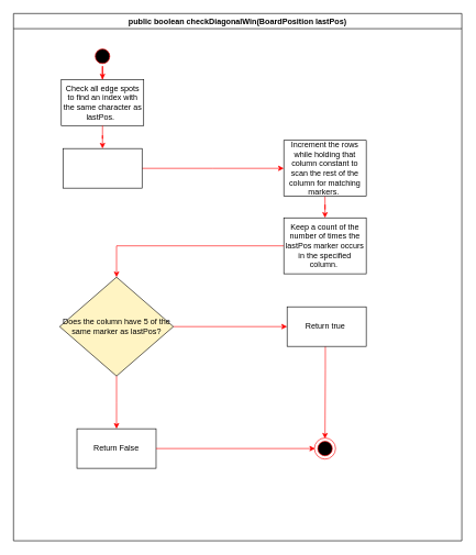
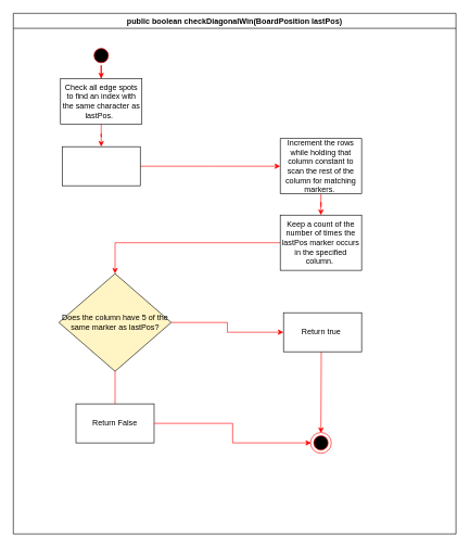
  <mxCell id="0" />
  <mxCell id="1" parent="0" />
  <mxCell id="2" value="public boolean checkDiagonalWin(BoardPosition lastPos)" style="swimlane;whiteSpace=wrap" parent="1" vertex="1"><mxGeometry x="20" y="20" width="680" height="800" as="geometry"><mxRectangle x="530" y="40" width="300" height="23" as="alternateBounds" /></mxGeometry></mxCell>
  <mxCell id="3" value="" style="edgeStyle=orthogonalEdgeStyle;rounded=0;orthogonalLoop=1;jettySize=auto;html=1;strokeColor=#FF0000;" parent="2" source="4" target="8" edge="1"><mxGeometry relative="1" as="geometry" /></mxCell>
  <mxCell id="4" value="" style="ellipse;shape=startState;fillColor=#000000;strokeColor=#ff0000;" parent="2" vertex="1"><mxGeometry x="120" y="49.87" width="30" height="30" as="geometry" /></mxCell>
  <mxCell id="5" value="" style="edgeStyle=orthogonalEdgeStyle;rounded=0;orthogonalLoop=1;jettySize=auto;html=1;entryX=0;entryY=0.5;entryDx=0;entryDy=0;strokeColor=#FF0000;" parent="2" source="7" target="17" edge="1"><mxGeometry relative="1" as="geometry"><mxPoint x="301.25" y="605" as="targetPoint" /></mxGeometry></mxCell>
  <mxCell id="6" value="" style="edgeStyle=orthogonalEdgeStyle;rounded=0;orthogonalLoop=1;jettySize=auto;html=1;strokeColor=#FF0000;" parent="2" source="7" edge="1"><mxGeometry relative="1" as="geometry"><mxPoint x="156.25" y="630" as="targetPoint" /></mxGeometry></mxCell>
  <mxCell id="7" value="Does the column have 5 of the same marker as lastPos?" style="rhombus;whiteSpace=wrap;html=1;fillColor=#FFF4C3;" parent="2" vertex="1"><mxGeometry x="70" y="400" width="172.5" height="150" as="geometry" /></mxCell>
  <mxCell id="8" value="Check all edge spots to find an index with the same character as lastPos.&amp;nbsp;&amp;nbsp;" style="rounded=0;whiteSpace=wrap;html=1;" parent="2" vertex="1"><mxGeometry x="72.5" y="100" width="125" height="70" as="geometry" /></mxCell>
  <mxCell id="9" value="" style="edgeStyle=orthogonalEdgeStyle;rounded=0;orthogonalLoop=1;jettySize=auto;html=1;strokeColor=#FF0000;" parent="2" source="10" target="12" edge="1"><mxGeometry relative="1" as="geometry" /></mxCell>
  <mxCell id="10" value="" style="rounded=0;whiteSpace=wrap;html=1;" parent="2" vertex="1"><mxGeometry x="75" y="204.87" width="120" height="60" as="geometry" /></mxCell>
  <mxCell id="11" value="" style="edgeStyle=orthogonalEdgeStyle;rounded=0;orthogonalLoop=1;jettySize=auto;html=1;strokeColor=#FF0000;" parent="2" source="12" target="14" edge="1"><mxGeometry relative="1" as="geometry" /></mxCell>
  <mxCell id="12" value="Increment the rows while holding that column constant to scan the rest of the column for matching markers.&amp;nbsp;" style="rounded=0;whiteSpace=wrap;html=1;" parent="2" vertex="1"><mxGeometry x="410" y="192.44" width="125" height="84.87" as="geometry" /></mxCell>
  <mxCell id="13" value="" style="edgeStyle=orthogonalEdgeStyle;rounded=0;orthogonalLoop=1;jettySize=auto;html=1;strokeColor=#FF0000;" parent="2" source="14" target="7" edge="1"><mxGeometry relative="1" as="geometry" /></mxCell>
  <mxCell id="14" value="Keep a count of the number of times the lastPos marker occurs in the specified column.&amp;nbsp;" style="rounded=0;whiteSpace=wrap;html=1;" parent="2" vertex="1"><mxGeometry x="410" y="310" width="125" height="84.87" as="geometry" /></mxCell>
  <mxCell id="15" value="" style="edgeStyle=orthogonalEdgeStyle;rounded=0;orthogonalLoop=1;jettySize=auto;html=1;entryX=0.5;entryY=0;entryDx=0;entryDy=0;strokeColor=#FF0000;" parent="2" source="8" target="10" edge="1"><mxGeometry relative="1" as="geometry"><mxPoint x="235" y="210.0" as="sourcePoint" /><mxPoint x="235" y="580" as="targetPoint" /></mxGeometry></mxCell>
  <mxCell id="16" value="" style="edgeStyle=orthogonalEdgeStyle;rounded=0;orthogonalLoop=1;jettySize=auto;html=1;entryX=0.5;entryY=0;entryDx=0;entryDy=0;strokeColor=#FF0000;" parent="2" source="17" target="21" edge="1"><mxGeometry relative="1" as="geometry"><mxPoint x="475" y="585" as="targetPoint" /><Array as="points"><mxPoint x="473" y="540" /><mxPoint x="473" y="540" /></Array></mxGeometry></mxCell>
- <mxCell id="17" value="Return true&amp;nbsp;" style="rounded=0;whiteSpace=wrap;html=1;" parent="2" vertex="1"><mxGeometry x="415" y="445" width="120" height="60" as="geometry" /></mxCell>
- <mxCell id="18" value="Return False" style="rounded=0;whiteSpace=wrap;html=1;" parent="2" vertex="1"><mxGeometry x="96.25" y="630" width="120" height="60" as="geometry" /></mxCell>
+ <mxCell id="17" value="Return true&amp;nbsp;" style="rounded=0;whiteSpace=wrap;html=1;" parent="2" vertex="1"><mxGeometry x="415" y="460" width="120" height="60" as="geometry" /></mxCell>
+ <mxCell id="18" value="Return False" style="rounded=0;whiteSpace=wrap;html=1;" parent="2" vertex="1"><mxGeometry x="96.25" y="600" width="120" height="60" as="geometry" /></mxCell>
  <mxCell id="19" value="" style="group" parent="2" vertex="1" connectable="0"><mxGeometry x="456.5" y="644" width="32" height="32" as="geometry" /></mxCell>
  <mxCell id="20" value="" style="ellipse;whiteSpace=wrap;html=1;aspect=fixed;fillColor=#ffffff;strokeColor=#FF0000;" parent="19" vertex="1"><mxGeometry width="32" height="32" as="geometry" /></mxCell>
  <mxCell id="21" value="" style="ellipse;shape=startState;fillColor=#000000;strokeColor=#ff0000;" parent="19" vertex="1"><mxGeometry x="1" y="1" width="30" height="30" as="geometry" /></mxCell>
  <mxCell id="22" value="" style="edgeStyle=orthogonalEdgeStyle;rounded=0;orthogonalLoop=1;jettySize=auto;html=1;strokeColor=#FF0000;exitX=1;exitY=0.5;exitDx=0;exitDy=0;" parent="2" source="18" target="21" edge="1"><mxGeometry relative="1" as="geometry"><mxPoint x="655" y="265.12" as="sourcePoint" /></mxGeometry></mxCell>
